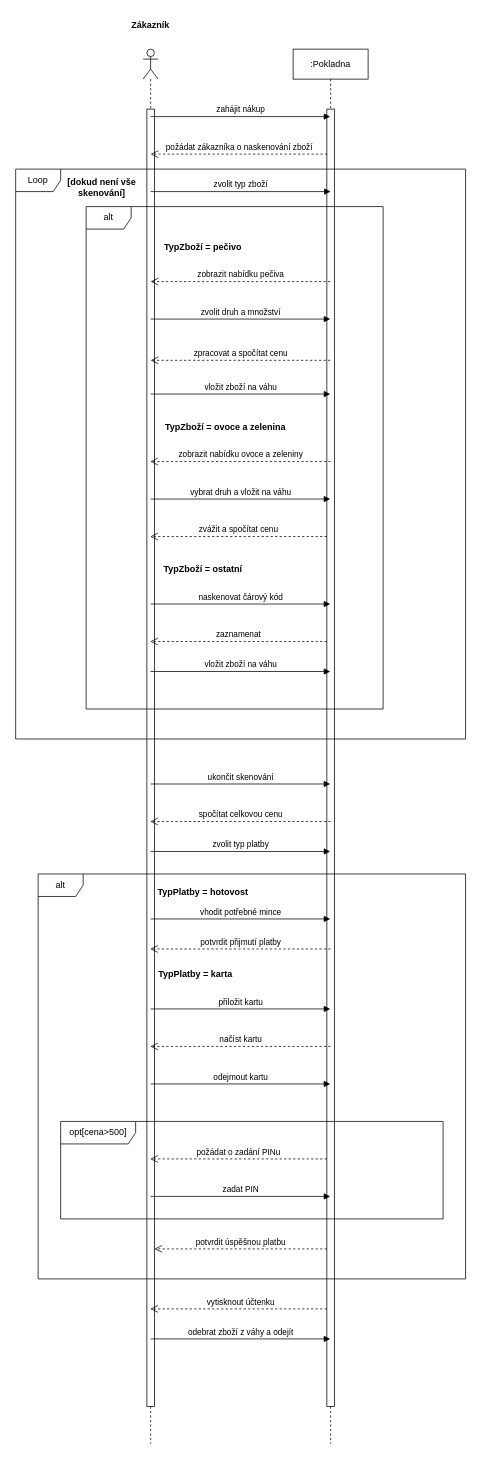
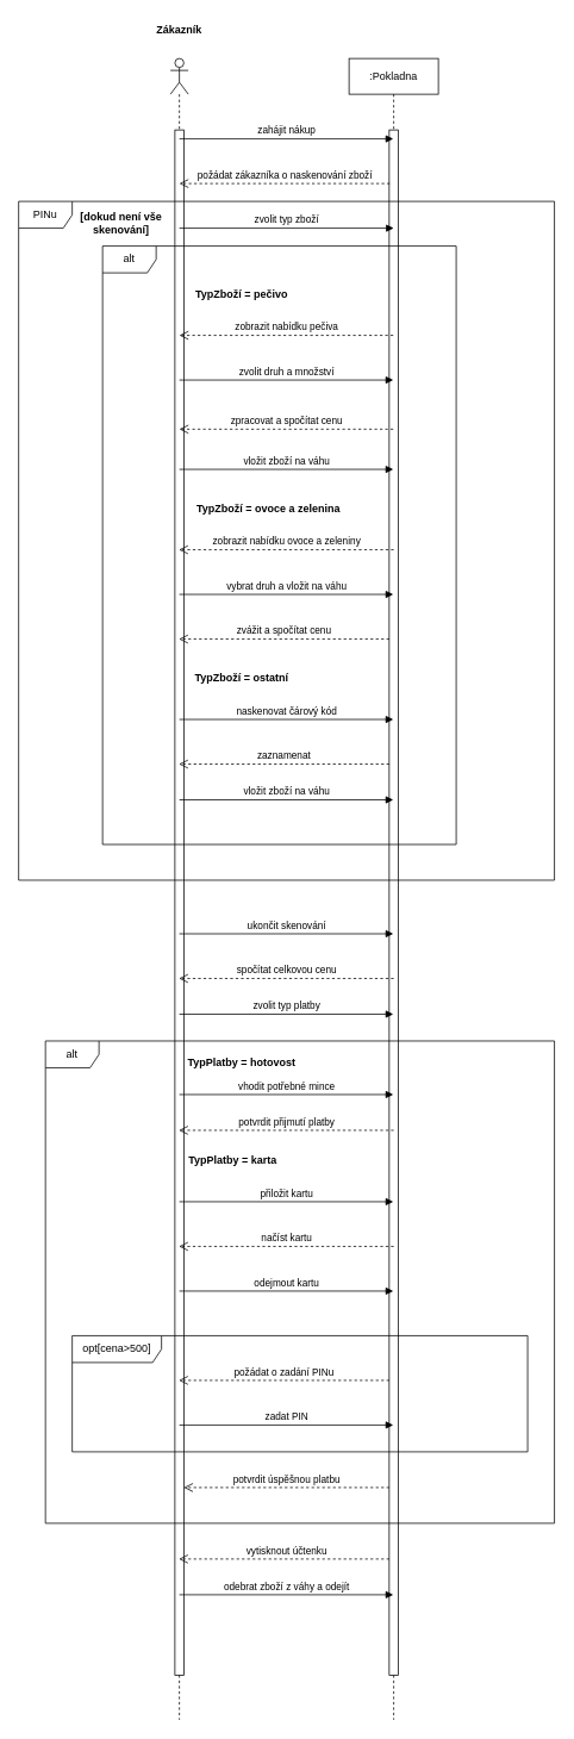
  <mxCell id="0" />
  <mxCell id="1" parent="0" />
  <mxCell id="2" value="" style="shape=umlLifeline;participant=umlActor;perimeter=lifelinePerimeter;whiteSpace=wrap;html=1;container=1;collapsible=0;recursiveResize=0;verticalAlign=top;spacingTop=36;outlineConnect=0;" vertex="1" parent="1"><mxGeometry x="190" y="65" width="20" height="1860" as="geometry" /></mxCell>
  <mxCell id="3" value="" style="html=1;points=[];perimeter=orthogonalPerimeter;" vertex="1" parent="2"><mxGeometry x="5" y="80" width="10" height="1730" as="geometry" /></mxCell>
  <mxCell id="4" value=":Pokladna" style="shape=umlLifeline;perimeter=lifelinePerimeter;whiteSpace=wrap;html=1;container=1;collapsible=0;recursiveResize=0;outlineConnect=0;" vertex="1" parent="1"><mxGeometry x="390" y="65" width="100" height="1860" as="geometry" /></mxCell>
  <mxCell id="5" value="" style="html=1;points=[];perimeter=orthogonalPerimeter;" vertex="1" parent="4"><mxGeometry x="45" y="80" width="10" height="1730" as="geometry" /></mxCell>
  <mxCell id="6" value="zvážit a spočítat cenu" style="html=1;verticalAlign=bottom;endArrow=open;dashed=1;endSize=8;rounded=0;" edge="1" parent="4" target="2"><mxGeometry relative="1" as="geometry"><mxPoint x="45" y="650" as="sourcePoint" /><mxPoint x="-35" y="650" as="targetPoint" /></mxGeometry></mxCell>
  <mxCell id="7" value="zaznamenat" style="html=1;verticalAlign=bottom;endArrow=open;dashed=1;endSize=8;rounded=0;" edge="1" parent="4" target="2"><mxGeometry relative="1" as="geometry"><mxPoint x="45" y="790" as="sourcePoint" /><mxPoint x="-35" y="790" as="targetPoint" /></mxGeometry></mxCell>
  <mxCell id="8" value="požádat o zadání PINu" style="html=1;verticalAlign=bottom;endArrow=open;dashed=1;endSize=8;rounded=0;" edge="1" parent="4" target="2"><mxGeometry relative="1" as="geometry"><mxPoint x="45" y="1480" as="sourcePoint" /><mxPoint x="-35" y="1480" as="targetPoint" /></mxGeometry></mxCell>
  <mxCell id="9" value="potvrdit úspěšnou platbu" style="html=1;verticalAlign=bottom;endArrow=open;dashed=1;endSize=8;rounded=0;" edge="1" parent="4" target="3"><mxGeometry relative="1" as="geometry"><mxPoint x="45" y="1600" as="sourcePoint" /><mxPoint x="-35" y="1600" as="targetPoint" /></mxGeometry></mxCell>
  <mxCell id="10" value="vytisknout účtenku" style="html=1;verticalAlign=bottom;endArrow=open;dashed=1;endSize=8;rounded=0;" edge="1" parent="4" target="2"><mxGeometry x="-0.023" relative="1" as="geometry"><mxPoint x="45" y="1680" as="sourcePoint" /><mxPoint x="-35" y="1680" as="targetPoint" /><mxPoint as="offset" /></mxGeometry></mxCell>
  <mxCell id="11" value="Zákazník" style="text;align=center;fontStyle=1;verticalAlign=middle;spacingLeft=3;spacingRight=3;strokeColor=none;rotatable=0;points=[[0,0.5],[1,0.5]];portConstraint=eastwest;" vertex="1" parent="1"><mxGeometry x="160" y="20" width="80" height="26" as="geometry" /></mxCell>
  <mxCell id="12" value="zahájit nákup" style="html=1;verticalAlign=bottom;endArrow=block;rounded=0;" edge="1" parent="1" target="4"><mxGeometry width="80" relative="1" as="geometry"><mxPoint x="200" y="155" as="sourcePoint" /><mxPoint x="280" y="155" as="targetPoint" /></mxGeometry></mxCell>
  <mxCell id="13" value="požádat zákazníka o naskenování zboží" style="html=1;verticalAlign=bottom;endArrow=open;dashed=1;endSize=8;rounded=0;" edge="1" parent="1"><mxGeometry relative="1" as="geometry"><mxPoint x="435.5" y="205" as="sourcePoint" /><mxPoint x="200" y="205" as="targetPoint" /></mxGeometry></mxCell>
  <mxCell id="14" value="zvolit typ zboží" style="html=1;verticalAlign=bottom;endArrow=block;rounded=0;" edge="1" parent="1"><mxGeometry width="80" relative="1" as="geometry"><mxPoint x="200" y="255" as="sourcePoint" /><mxPoint x="440" y="255" as="targetPoint" /></mxGeometry></mxCell>
  <mxCell id="15" value="zobrazit nabídku pečiva" style="html=1;verticalAlign=bottom;endArrow=open;dashed=1;endSize=8;rounded=0;" edge="1" parent="1" source="4"><mxGeometry relative="1" as="geometry"><mxPoint x="280" y="375" as="sourcePoint" /><mxPoint x="200" y="375" as="targetPoint" /></mxGeometry></mxCell>
  <mxCell id="16" value="zvolit druh a množství" style="html=1;verticalAlign=bottom;endArrow=block;rounded=0;" edge="1" parent="1" target="4"><mxGeometry width="80" relative="1" as="geometry"><mxPoint x="200" y="425" as="sourcePoint" /><mxPoint x="280" y="425" as="targetPoint" /></mxGeometry></mxCell>
  <mxCell id="17" value="zpracovat a spočítat cenu" style="html=1;verticalAlign=bottom;endArrow=open;dashed=1;endSize=8;rounded=0;" edge="1" parent="1" source="4"><mxGeometry relative="1" as="geometry"><mxPoint x="280" y="480" as="sourcePoint" /><mxPoint x="200" y="480" as="targetPoint" /></mxGeometry></mxCell>
  <mxCell id="18" value="vložit zboží na váhu" style="html=1;verticalAlign=bottom;endArrow=block;rounded=0;" edge="1" parent="1" target="4"><mxGeometry width="80" relative="1" as="geometry"><mxPoint x="200" y="525" as="sourcePoint" /><mxPoint x="280" y="525" as="targetPoint" /></mxGeometry></mxCell>
  <mxCell id="19" value="zobrazit nabídku ovoce a zeleniny" style="html=1;verticalAlign=bottom;endArrow=open;dashed=1;endSize=8;rounded=0;" edge="1" parent="1" target="2"><mxGeometry relative="1" as="geometry"><mxPoint x="440" y="615" as="sourcePoint" /><mxPoint x="360" y="615" as="targetPoint" /></mxGeometry></mxCell>
  <mxCell id="20" value="vybrat druh a vložit na váhu" style="html=1;verticalAlign=bottom;endArrow=block;rounded=0;" edge="1" parent="1" target="4"><mxGeometry width="80" relative="1" as="geometry"><mxPoint x="200" y="665" as="sourcePoint" /><mxPoint x="280" y="665" as="targetPoint" /></mxGeometry></mxCell>
  <mxCell id="21" value="naskenovat čárový kód" style="html=1;verticalAlign=bottom;endArrow=block;rounded=0;" edge="1" parent="1" target="4"><mxGeometry width="80" relative="1" as="geometry"><mxPoint x="200" y="805" as="sourcePoint" /><mxPoint x="280" y="805" as="targetPoint" /></mxGeometry></mxCell>
  <mxCell id="22" value="vložit zboží na váhu" style="html=1;verticalAlign=bottom;endArrow=block;rounded=0;" edge="1" parent="1" target="4"><mxGeometry width="80" relative="1" as="geometry"><mxPoint x="200" y="895" as="sourcePoint" /><mxPoint x="280" y="895" as="targetPoint" /></mxGeometry></mxCell>
  <mxCell id="23" value="TypZboží = pečivo" style="text;align=center;fontStyle=1;verticalAlign=middle;spacingLeft=3;spacingRight=3;strokeColor=none;rotatable=0;points=[[0,0.5],[1,0.5]];portConstraint=eastwest;" vertex="1" parent="1"><mxGeometry x="230" y="315" width="80" height="26" as="geometry" /></mxCell>
  <mxCell id="24" value="TypZboží = ovoce a zelenina" style="text;align=center;fontStyle=1;verticalAlign=middle;spacingLeft=3;spacingRight=3;strokeColor=none;rotatable=0;points=[[0,0.5],[1,0.5]];portConstraint=eastwest;" vertex="1" parent="1"><mxGeometry x="260" y="555" width="80" height="26" as="geometry" /></mxCell>
  <mxCell id="25" value="TypZboží = ostatní" style="text;align=center;fontStyle=1;verticalAlign=middle;spacingLeft=3;spacingRight=3;strokeColor=none;rotatable=0;points=[[0,0.5],[1,0.5]];portConstraint=eastwest;" vertex="1" parent="1"><mxGeometry x="230" y="745" width="80" height="26" as="geometry" /></mxCell>
  <mxCell id="26" value="alt" style="shape=umlFrame;whiteSpace=wrap;html=1;fillColor=default;gradientColor=none;" vertex="1" parent="1"><mxGeometry x="114" y="275" width="396" height="670" as="geometry" /></mxCell>
- <mxCell id="27" value="Loop" style="shape=umlFrame;whiteSpace=wrap;html=1;fillColor=default;gradientColor=none;" vertex="1" parent="1"><mxGeometry x="20" y="225" width="600" height="760" as="geometry" /></mxCell>
+ <mxCell id="27" value="PINu" style="shape=umlFrame;whiteSpace=wrap;html=1;fillColor=default;gradientColor=none;" vertex="1" parent="1"><mxGeometry x="20" y="225" width="600" height="760" as="geometry" /></mxCell>
  <mxCell id="28" value="[dokud není vše skenování]" style="text;html=1;strokeColor=none;fillColor=none;align=center;verticalAlign=middle;whiteSpace=wrap;rounded=0;fontStyle=1" vertex="1" parent="1"><mxGeometry x="70" y="235" width="130" height="30" as="geometry" /></mxCell>
  <mxCell id="29" value="ukončit skenování" style="html=1;verticalAlign=bottom;endArrow=block;rounded=0;" edge="1" parent="1" target="4"><mxGeometry width="80" relative="1" as="geometry"><mxPoint x="200" y="1045" as="sourcePoint" /><mxPoint x="280" y="1045" as="targetPoint" /></mxGeometry></mxCell>
  <mxCell id="30" value="spočítat celkovou cenu" style="html=1;verticalAlign=bottom;endArrow=open;dashed=1;endSize=8;rounded=0;" edge="1" parent="1" target="2"><mxGeometry relative="1" as="geometry"><mxPoint x="440" y="1095" as="sourcePoint" /><mxPoint x="360" y="1095" as="targetPoint" /></mxGeometry></mxCell>
  <mxCell id="31" value="zvolit typ platby" style="html=1;verticalAlign=bottom;endArrow=block;rounded=0;" edge="1" parent="1" target="4"><mxGeometry width="80" relative="1" as="geometry"><mxPoint x="200" y="1135" as="sourcePoint" /><mxPoint x="280" y="1135" as="targetPoint" /></mxGeometry></mxCell>
  <mxCell id="32" value="vhodit potřebné mince" style="html=1;verticalAlign=bottom;endArrow=block;rounded=0;" edge="1" parent="1" target="4"><mxGeometry width="80" relative="1" as="geometry"><mxPoint x="200" y="1225" as="sourcePoint" /><mxPoint x="280" y="1225" as="targetPoint" /></mxGeometry></mxCell>
  <mxCell id="33" value="potvrdit přijmutí platby" style="html=1;verticalAlign=bottom;endArrow=open;dashed=1;endSize=8;rounded=0;" edge="1" parent="1" target="2"><mxGeometry relative="1" as="geometry"><mxPoint x="440" y="1265" as="sourcePoint" /><mxPoint x="360" y="1265" as="targetPoint" /><Array as="points"><mxPoint x="330" y="1265" /></Array></mxGeometry></mxCell>
  <mxCell id="34" value="přiložit kartu" style="html=1;verticalAlign=bottom;endArrow=block;rounded=0;" edge="1" parent="1" target="4"><mxGeometry width="80" relative="1" as="geometry"><mxPoint x="200" y="1345" as="sourcePoint" /><mxPoint x="280" y="1345" as="targetPoint" /></mxGeometry></mxCell>
  <mxCell id="35" value="načíst kartu" style="html=1;verticalAlign=bottom;endArrow=open;dashed=1;endSize=8;rounded=0;" edge="1" parent="1" target="2"><mxGeometry x="-0.002" relative="1" as="geometry"><mxPoint x="440" y="1395" as="sourcePoint" /><mxPoint x="360" y="1395" as="targetPoint" /><Array as="points"><mxPoint x="320" y="1395" /></Array><mxPoint as="offset" /></mxGeometry></mxCell>
  <mxCell id="36" value="odejmout kartu" style="html=1;verticalAlign=bottom;endArrow=block;rounded=0;" edge="1" parent="1" target="4"><mxGeometry width="80" relative="1" as="geometry"><mxPoint x="200" y="1445" as="sourcePoint" /><mxPoint x="280" y="1445" as="targetPoint" /></mxGeometry></mxCell>
  <mxCell id="37" value="zadat PIN" style="html=1;verticalAlign=bottom;endArrow=block;rounded=0;" edge="1" parent="1" target="4"><mxGeometry width="80" relative="1" as="geometry"><mxPoint x="200" y="1595" as="sourcePoint" /><mxPoint x="280" y="1595" as="targetPoint" /></mxGeometry></mxCell>
  <mxCell id="38" value="opt[cena&amp;gt;500]" style="shape=umlFrame;whiteSpace=wrap;html=1;fillColor=default;gradientColor=none;width=100;height=30;" vertex="1" parent="1"><mxGeometry x="80" y="1495" width="510" height="130" as="geometry" /></mxCell>
  <mxCell id="39" value="TypPlatby = karta" style="text;align=center;fontStyle=1;verticalAlign=middle;spacingLeft=3;spacingRight=3;strokeColor=none;rotatable=0;points=[[0,0.5],[1,0.5]];portConstraint=eastwest;fillColor=default;gradientColor=none;" vertex="1" parent="1"><mxGeometry x="220" y="1285" width="80" height="26" as="geometry" /></mxCell>
  <mxCell id="40" value="TypPlatby = hotovost" style="text;align=center;fontStyle=1;verticalAlign=middle;spacingLeft=3;spacingRight=3;strokeColor=none;rotatable=0;points=[[0,0.5],[1,0.5]];portConstraint=eastwest;fillColor=default;gradientColor=none;" vertex="1" parent="1"><mxGeometry x="230" y="1175" width="80" height="26" as="geometry" /></mxCell>
  <mxCell id="41" value="alt" style="shape=umlFrame;whiteSpace=wrap;html=1;fillColor=default;gradientColor=none;" vertex="1" parent="1"><mxGeometry x="50" y="1165" width="570" height="540" as="geometry" /></mxCell>
  <mxCell id="42" value="odebrat zboží z váhy a odejít" style="html=1;verticalAlign=bottom;endArrow=block;rounded=0;" edge="1" parent="1" target="4"><mxGeometry width="80" relative="1" as="geometry"><mxPoint x="200" y="1785" as="sourcePoint" /><mxPoint x="280" y="1785" as="targetPoint" /></mxGeometry></mxCell>
